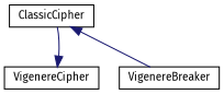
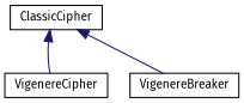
  digraph {
    fontname="Fira Sans"
    rankdir=TB
    node [color=black fillcolor=white fontname="Fira Sans" fontsize=10 shape=record style=filled]
    edge [color=midnightblue dir=back fontname="Fira Sans" fontsize=10 labelfontname=Helvetica labelfontsize=10 style=solid]
    n1 [height=0.2 label=ClassicCipher width=0.4]
    n2 [height=0.2 label=VigenereCipher width=0.4]
    n3 [height=0.2 label=VigenereBreaker width=0.4]
-   n2 -> n1
+   n1 -> n2
    n1 -> n3
  }
